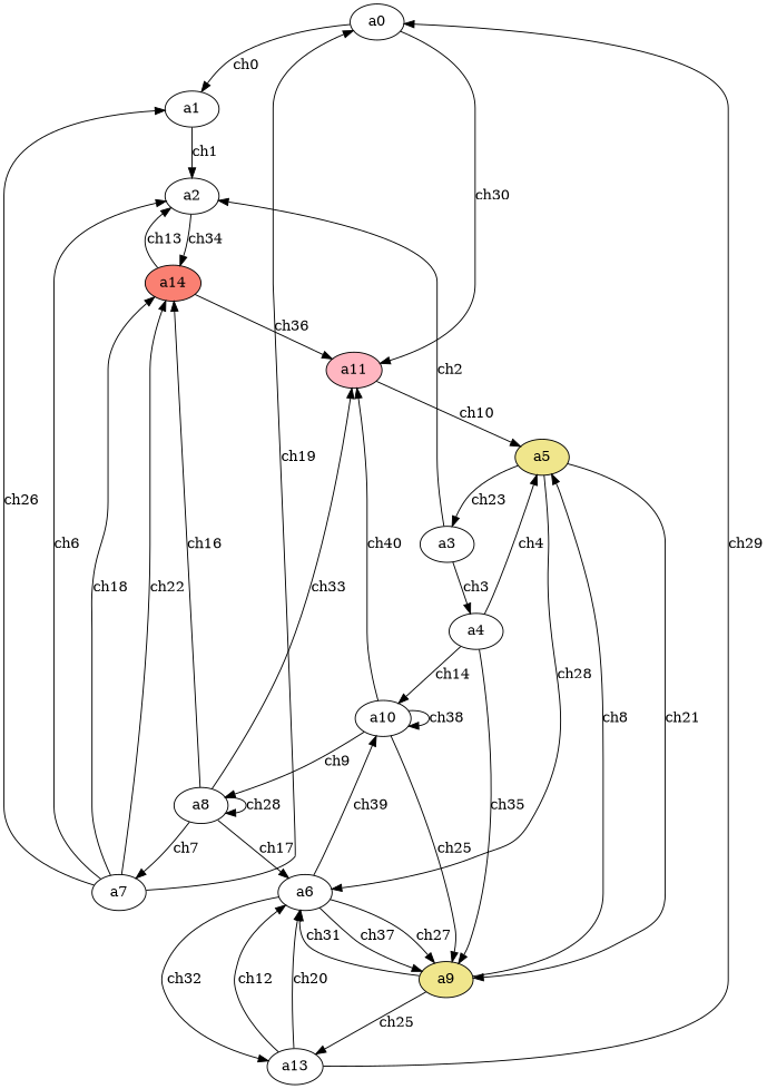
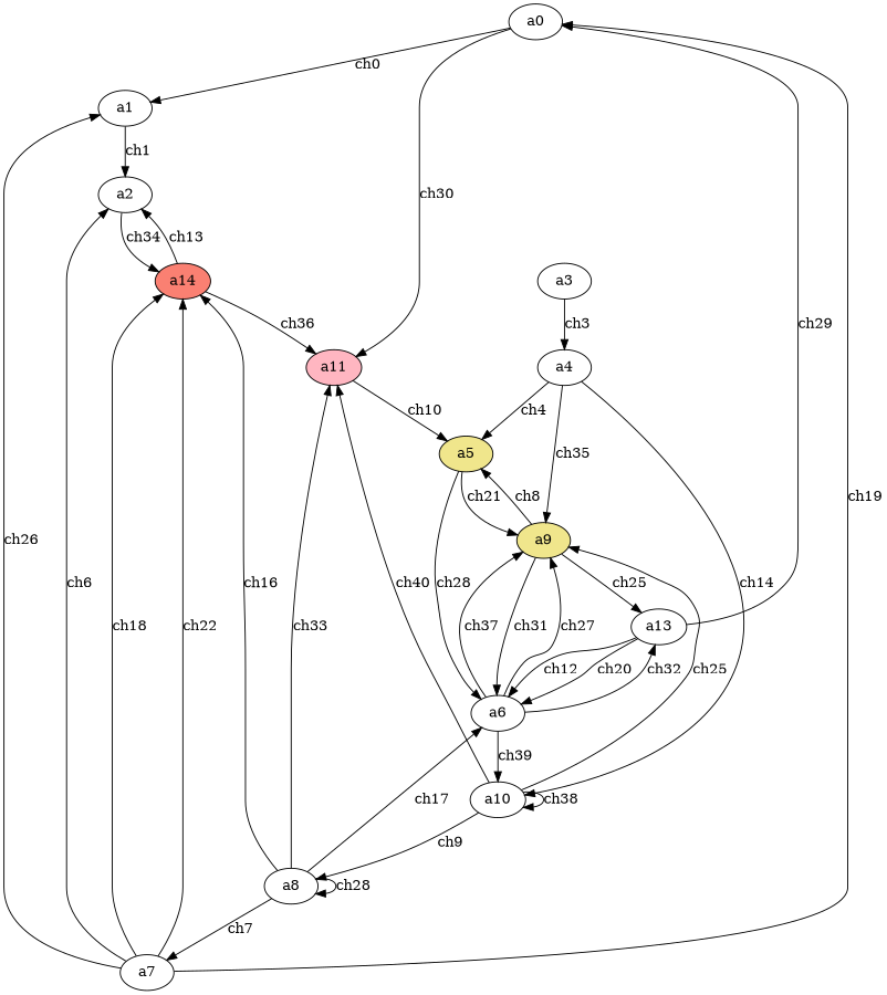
  digraph {
    node [fillcolor=white style=filled]
    n1 [label=a0]
    n2 [label=a1]
    n3 [fillcolor=lightpink label=a11]
    n4 [label=a2]
    n5 [fillcolor=khaki label=a5]
    n6 [fillcolor=salmon label=a14]
    n7 [label=a3]
    n8 [label=a4]
    n9 [fillcolor=khaki label=a9]
    n10 [label=a10]
    n11 [label=a6]
    n12 [label=a13]
    n13 [label=a8]
    n14 [label=a7]
    n1 -> n2 [label=ch0]
    n1 -> n3 [label=ch30]
    n2 -> n4 [label=ch1]
    n3 -> n5 [label=ch10]
    n4 -> n6 [label=ch34]
-   n5 -> n7 [label=ch23]
    n5 -> n9 [label=ch21]
    n5 -> n11 [label=ch28]
    n6 -> n3 [label=ch36]
    n6 -> n4 [label=ch13]
-   n7 -> n4 [label=ch2]
    n7 -> n8 [label=ch3]
    n8 -> n5 [label=ch4]
    n8 -> n9 [label=ch35]
    n8 -> n10 [label=ch14]
    n9 -> n5 [label=ch8]
    n9 -> n11 [label=ch31]
    n9 -> n12 [label=ch25]
    n10 -> n3 [label=ch40]
    n10 -> n9 [label=ch25]
    n10 -> n10 [label=ch38]
    n10 -> n13 [label=ch9]
    n11 -> n9 [label=ch27]
    n11 -> n9 [label=ch37]
    n11 -> n10 [label=ch39]
    n11 -> n12 [label=ch32]
    n12 -> n1 [label=ch29]
    n12 -> n11 [label=ch12]
    n12 -> n11 [label=ch20]
    n13 -> n3 [label=ch33]
    n13 -> n6 [label=ch16]
    n13 -> n11 [label=ch17]
    n13 -> n13 [label=ch28]
    n13 -> n14 [label=ch7]
    n14 -> n1 [label=ch19]
    n14 -> n2 [label=ch26]
    n14 -> n4 [label=ch6]
    n14 -> n6 [label=ch18]
    n14 -> n6 [label=ch22]
  }
